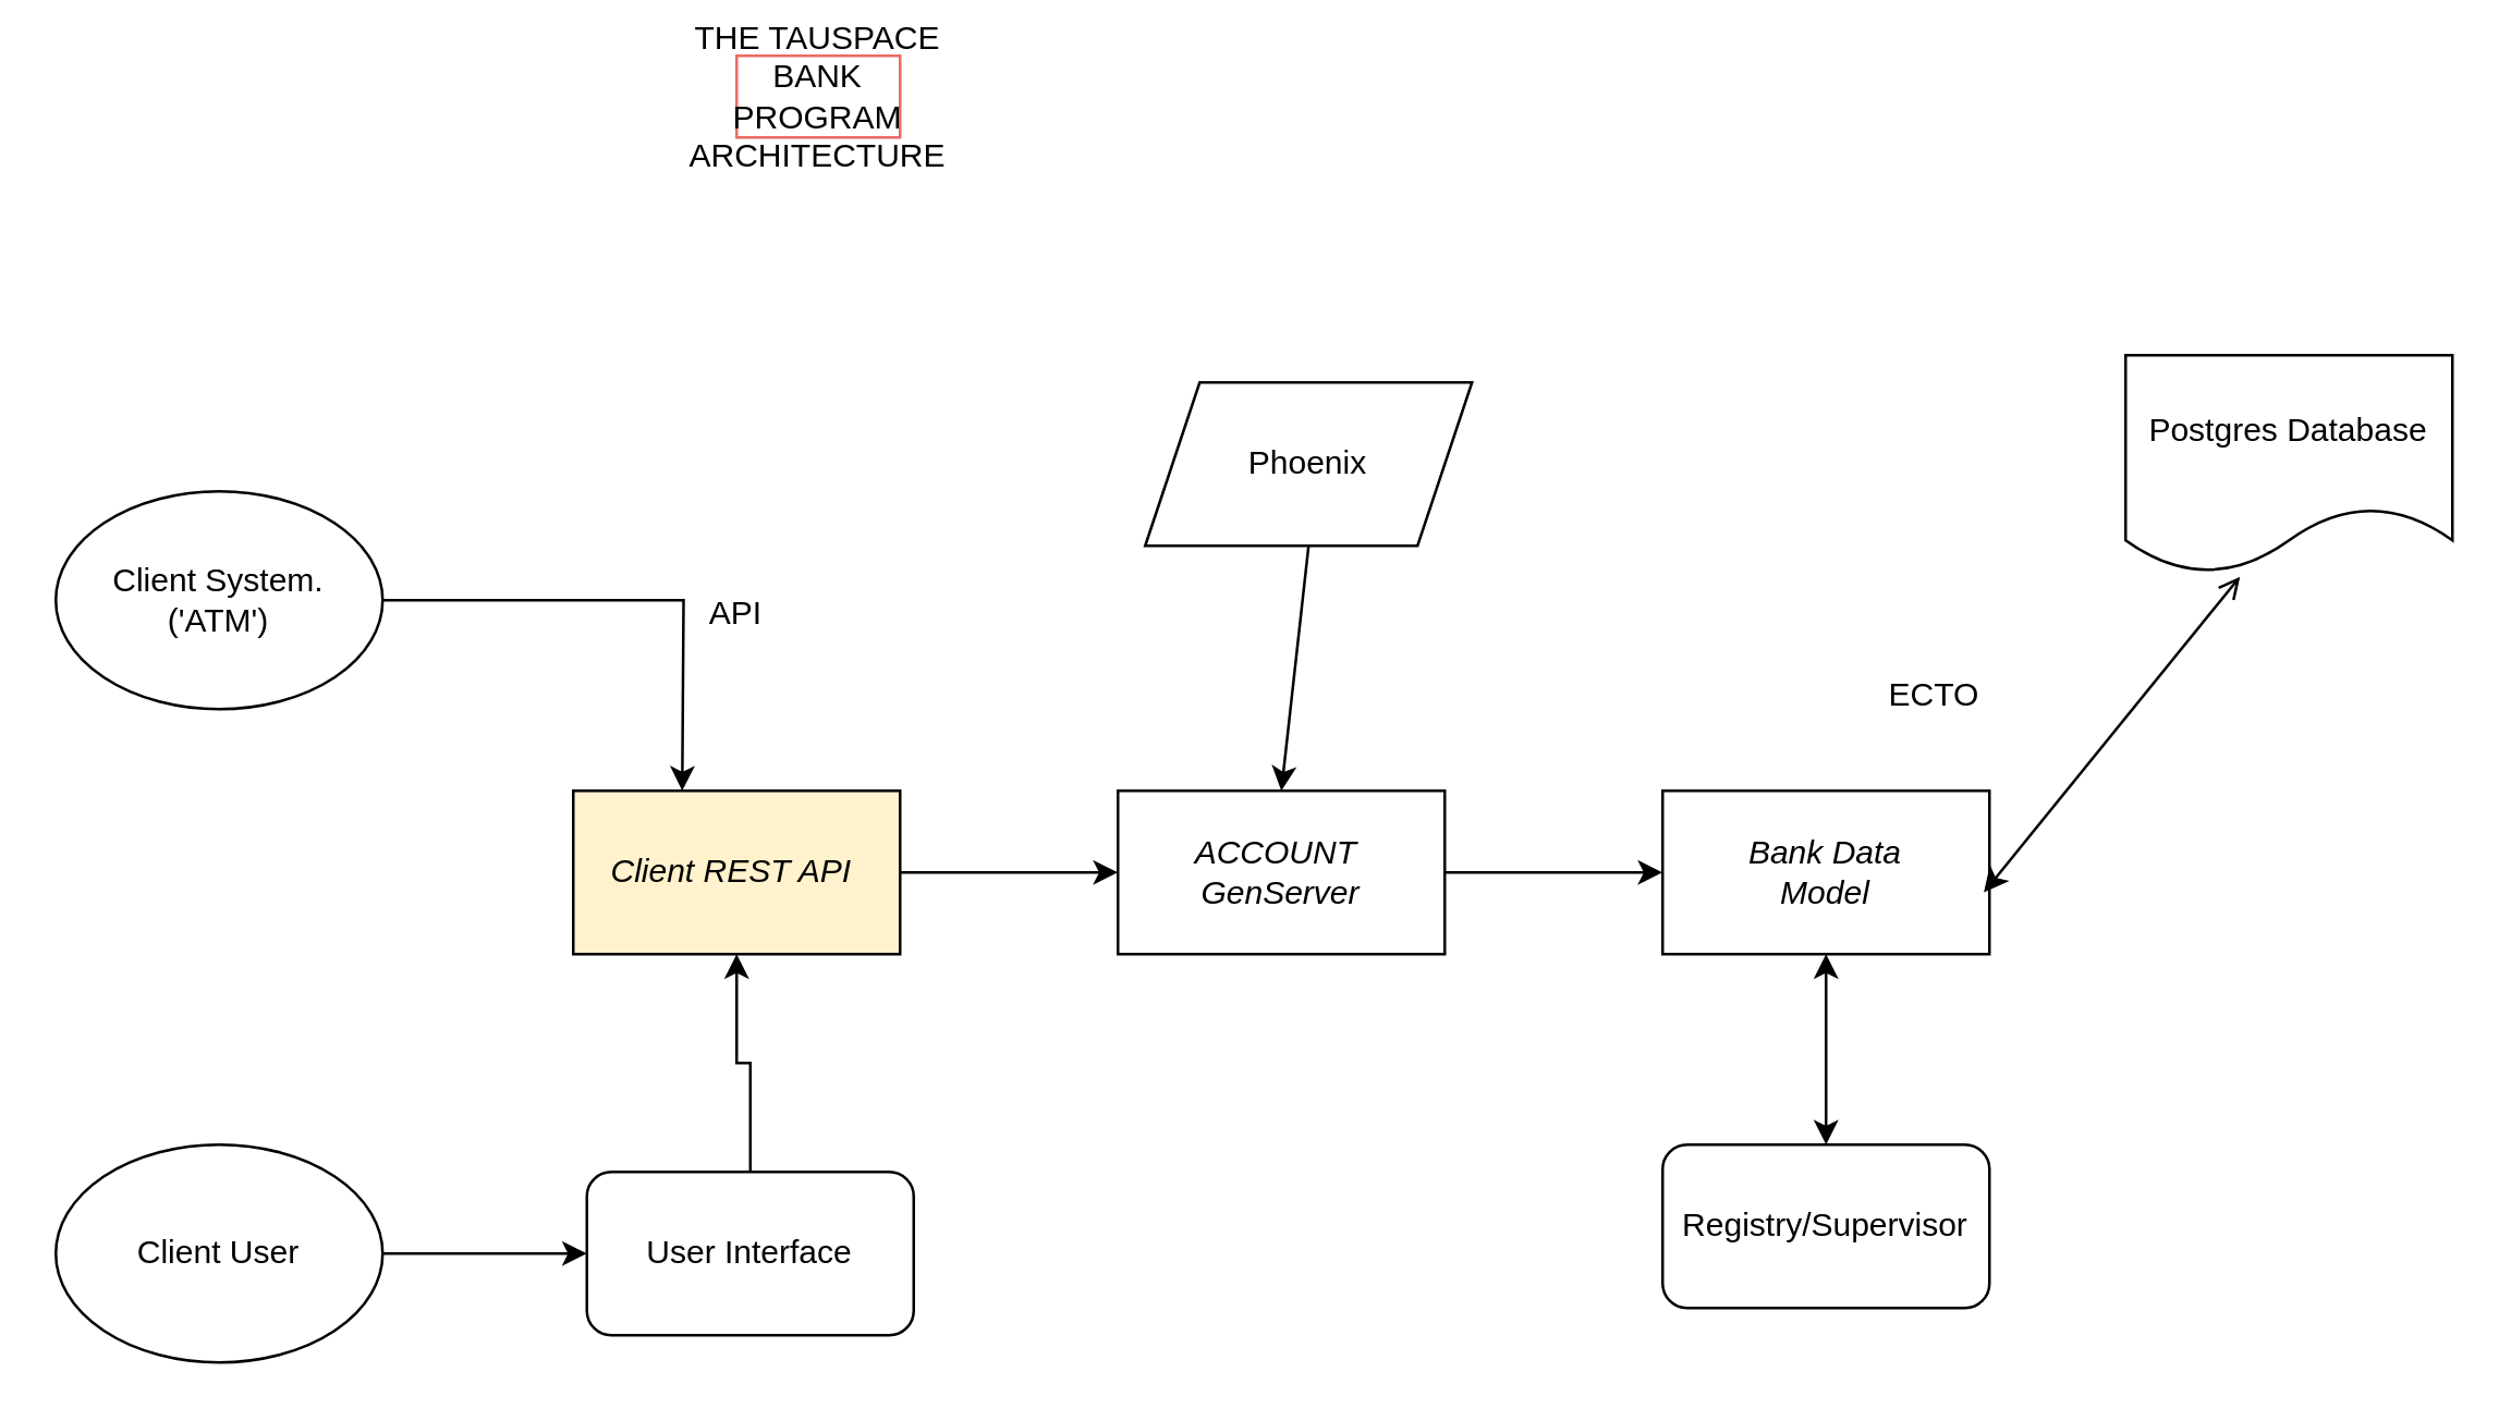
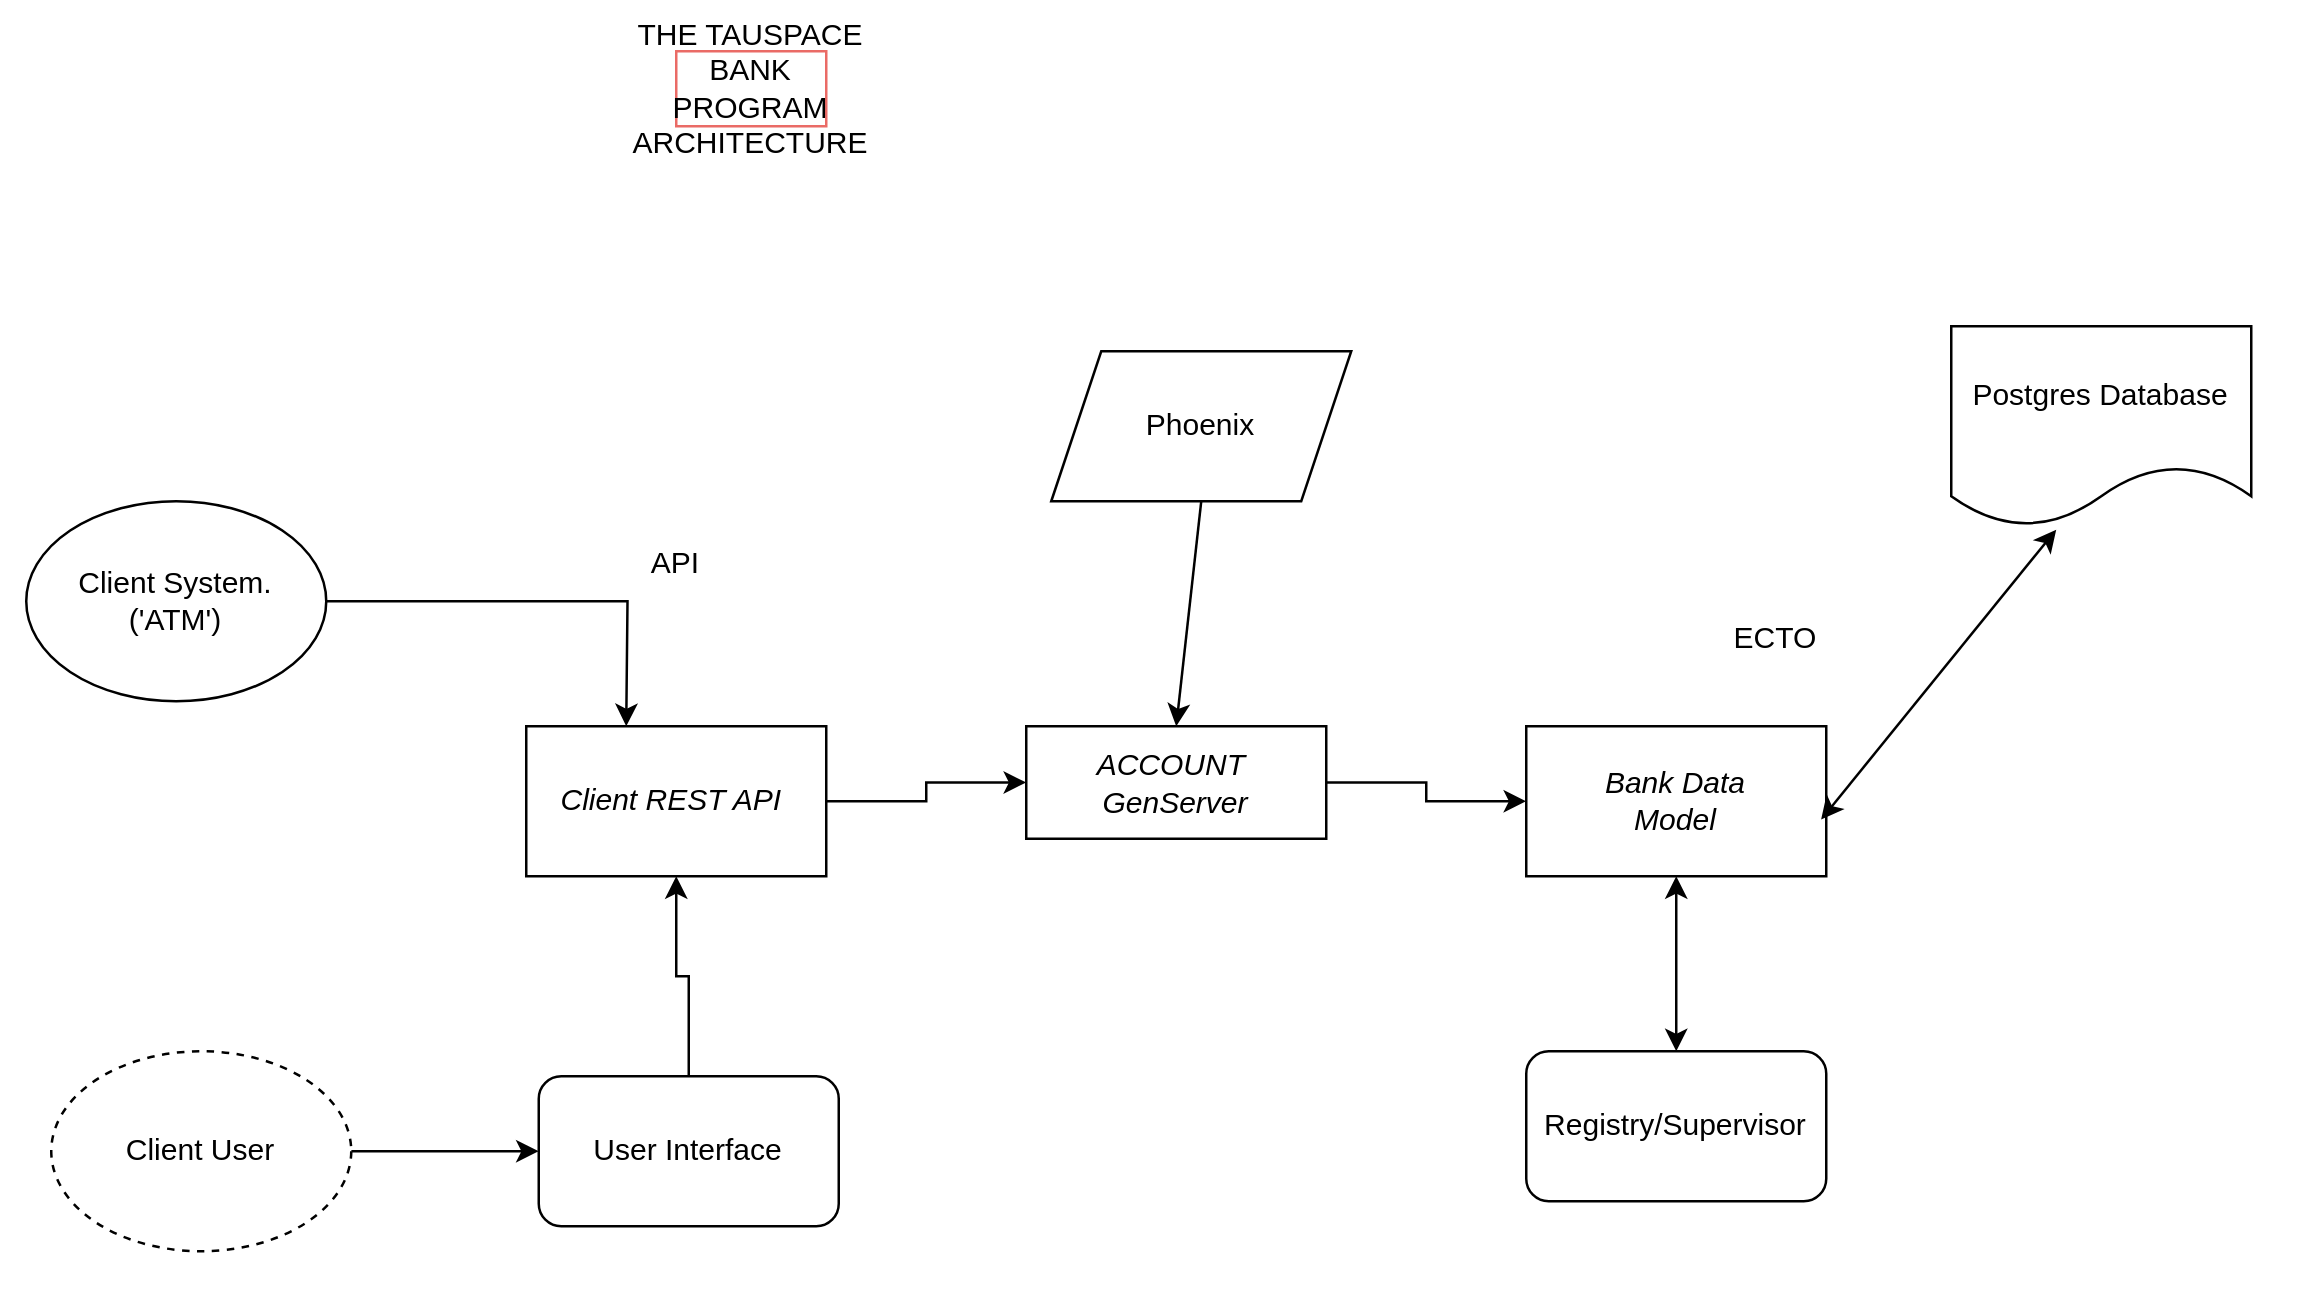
  <mxCell id="0" />
  <mxCell id="1" parent="0" />
  <mxCell id="2" value="THE TAUSPACE BANK PROGRAM ARCHITECTURE" style="text;html=1;strokeColor=#EA6B66;fillColor=none;align=center;verticalAlign=middle;whiteSpace=wrap;rounded=0;" vertex="1" parent="1"><mxGeometry x="270" y="20" width="60" height="30" as="geometry" /></mxCell>
  <mxCell id="3" style="edgeStyle=orthogonalEdgeStyle;rounded=0;orthogonalLoop=1;jettySize=auto;html=1;exitX=1;exitY=0.5;exitDx=0;exitDy=0;" edge="1" parent="1" source="4"><mxGeometry relative="1" as="geometry"><mxPoint x="250" y="290" as="targetPoint" /><mxPoint x="180" y="190" as="sourcePoint" /></mxGeometry></mxCell>
- <mxCell id="4" value="Client System.&lt;br&gt;('ATM')" style="ellipse;whiteSpace=wrap;html=1;" vertex="1" parent="1"><mxGeometry x="20" y="180" width="120" height="80" as="geometry" /></mxCell>
+ <mxCell id="4" value="Client System.&lt;br&gt;('ATM')" style="ellipse;whiteSpace=wrap;html=1;" vertex="1" parent="1"><mxGeometry x="10" y="200" width="120" height="80" as="geometry" /></mxCell>
  <mxCell id="5" value="" style="edgeStyle=orthogonalEdgeStyle;rounded=0;orthogonalLoop=1;jettySize=auto;html=1;" edge="1" parent="1" source="6" target="8"><mxGeometry relative="1" as="geometry" /></mxCell>
- <mxCell id="6" value="&lt;i&gt;Client REST API&amp;nbsp;&lt;/i&gt;" style="rounded=0;whiteSpace=wrap;html=1;fillColor=#fff2cc;" vertex="1" parent="1"><mxGeometry x="210" y="290" width="120" height="60" as="geometry" /></mxCell>
+ <mxCell id="6" value="&lt;i&gt;Client REST API&amp;nbsp;&lt;/i&gt;" style="rounded=0;whiteSpace=wrap;html=1;" vertex="1" parent="1"><mxGeometry x="210" y="290" width="120" height="60" as="geometry" /></mxCell>
  <mxCell id="7" value="" style="edgeStyle=orthogonalEdgeStyle;rounded=0;orthogonalLoop=1;jettySize=auto;html=1;" edge="1" parent="1" source="8" target="9"><mxGeometry relative="1" as="geometry" /></mxCell>
- <mxCell id="8" value="&lt;i&gt;ACCOUNT&amp;nbsp;&lt;br&gt;GenServer&lt;br&gt;&lt;/i&gt;" style="rounded=0;whiteSpace=wrap;html=1;" vertex="1" parent="1"><mxGeometry x="410" y="290" width="120" height="60" as="geometry" /></mxCell>
+ <mxCell id="8" value="&lt;i&gt;ACCOUNT&amp;nbsp;&lt;br&gt;GenServer&lt;br&gt;&lt;/i&gt;" style="rounded=0;whiteSpace=wrap;html=1;" vertex="1" parent="1"><mxGeometry x="410" y="290" width="120" height="45" as="geometry" /></mxCell>
  <mxCell id="9" value="&lt;i&gt;Bank Data&lt;br&gt;Model&lt;br&gt;&lt;/i&gt;" style="rounded=0;whiteSpace=wrap;html=1;" vertex="1" parent="1"><mxGeometry x="610" y="290" width="120" height="60" as="geometry" /></mxCell>
  <mxCell id="10" style="edgeStyle=orthogonalEdgeStyle;rounded=0;orthogonalLoop=1;jettySize=auto;html=1;" edge="1" parent="1" source="11" target="13"><mxGeometry relative="1" as="geometry"><mxPoint x="190" y="460" as="targetPoint" /></mxGeometry></mxCell>
- <mxCell id="11" value="Client User" style="ellipse;whiteSpace=wrap;html=1;" vertex="1" parent="1"><mxGeometry x="20" y="420" width="120" height="80" as="geometry" /></mxCell>
+ <mxCell id="11" value="Client User" style="ellipse;whiteSpace=wrap;html=1;dashed=1;" vertex="1" parent="1"><mxGeometry x="20" y="420" width="120" height="80" as="geometry" /></mxCell>
  <mxCell id="12" style="edgeStyle=orthogonalEdgeStyle;rounded=0;orthogonalLoop=1;jettySize=auto;html=1;entryX=0.5;entryY=1;entryDx=0;entryDy=0;" edge="1" parent="1" source="13" target="6"><mxGeometry relative="1" as="geometry" /></mxCell>
  <mxCell id="13" value="User Interface" style="rounded=1;whiteSpace=wrap;html=1;" vertex="1" parent="1"><mxGeometry x="215" y="430" width="120" height="60" as="geometry" /></mxCell>
  <mxCell id="14" value="Postgres Database" style="shape=document;whiteSpace=wrap;html=1;boundedLbl=1;rounded=0;" vertex="1" parent="1"><mxGeometry x="780" y="130" width="120" height="80" as="geometry" /></mxCell>
  <mxCell id="15" value="Registry/Supervisor" style="rounded=1;whiteSpace=wrap;html=1;" vertex="1" parent="1"><mxGeometry x="610" y="420" width="120" height="60" as="geometry" /></mxCell>
  <mxCell id="16" value="" style="endArrow=classic;startArrow=classic;html=1;rounded=0;exitX=0.5;exitY=0;exitDx=0;exitDy=0;" edge="1" parent="1" source="15"><mxGeometry width="50" height="50" relative="1" as="geometry"><mxPoint x="620" y="400" as="sourcePoint" /><mxPoint x="670" y="350" as="targetPoint" /></mxGeometry></mxCell>
- <mxCell id="17" value="" style="endArrow=open;startArrow=classic;html=1;rounded=0;exitX=0.983;exitY=0.622;exitDx=0;exitDy=0;exitPerimeter=0;entryX=0.35;entryY=1.017;entryDx=0;entryDy=0;entryPerimeter=0;" edge="1" parent="1" source="9" target="14"><mxGeometry width="50" height="50" relative="1" as="geometry"><mxPoint x="780" y="310" as="sourcePoint" /><mxPoint x="830" y="260" as="targetPoint" /></mxGeometry></mxCell>
+ <mxCell id="17" value="" style="endArrow=classic;startArrow=classic;html=1;rounded=0;exitX=0.983;exitY=0.622;exitDx=0;exitDy=0;exitPerimeter=0;entryX=0.35;entryY=1.017;entryDx=0;entryDy=0;entryPerimeter=0;" edge="1" parent="1" source="9" target="14"><mxGeometry width="50" height="50" relative="1" as="geometry"><mxPoint x="780" y="310" as="sourcePoint" /><mxPoint x="830" y="260" as="targetPoint" /></mxGeometry></mxCell>
  <mxCell id="18" value="Phoenix" style="shape=parallelogram;perimeter=parallelogramPerimeter;whiteSpace=wrap;html=1;fixedSize=1;" vertex="1" parent="1"><mxGeometry x="420" y="140" width="120" height="60" as="geometry" /></mxCell>
  <mxCell id="19" value="" style="endArrow=classic;html=1;rounded=0;entryX=0.5;entryY=0;entryDx=0;entryDy=0;exitX=0.5;exitY=1;exitDx=0;exitDy=0;" edge="1" parent="1" source="18" target="8"><mxGeometry width="50" height="50" relative="1" as="geometry"><mxPoint x="400" y="260" as="sourcePoint" /><mxPoint x="450" y="210" as="targetPoint" /></mxGeometry></mxCell>
  <mxCell id="20" value="ECTO" style="text;html=1;strokeColor=none;fillColor=none;align=center;verticalAlign=middle;whiteSpace=wrap;rounded=0;" vertex="1" parent="1"><mxGeometry x="680" y="240" width="60" height="30" as="geometry" /></mxCell>
  <mxCell id="21" value="API" style="text;html=1;strokeColor=none;fillColor=none;align=center;verticalAlign=middle;whiteSpace=wrap;rounded=0;" vertex="1" parent="1"><mxGeometry x="240" y="210" width="60" height="30" as="geometry" /></mxCell>
